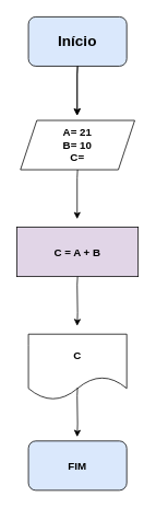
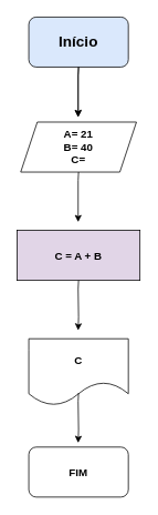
  <mxCell id="0" />
  <mxCell id="1" parent="0" />
  <mxCell id="2" value="&lt;h2&gt;Início&lt;/h2&gt;" style="rounded=1;whiteSpace=wrap;html=1;fillColor=#dae8fc;" vertex="1" parent="1"><mxGeometry x="34" y="20" width="120" height="60" as="geometry" /></mxCell>
  <mxCell id="3" value="" style="endArrow=classic;html=1;rounded=0;" edge="1" parent="1"><mxGeometry width="50" height="50" relative="1" as="geometry"><mxPoint x="94" y="80" as="sourcePoint" /><mxPoint x="93.5" y="140" as="targetPoint" /><Array as="points"><mxPoint x="93.5" y="90" /></Array></mxGeometry></mxCell>
- <mxCell id="4" value="&lt;b&gt;A= 21&lt;br&gt;B= 10&lt;br&gt;C=&lt;br&gt;&lt;/b&gt;" style="shape=parallelogram;perimeter=parallelogramPerimeter;whiteSpace=wrap;html=1;fixedSize=1;fontSize=13;" vertex="1" parent="1"><mxGeometry x="24.25" y="146" width="139.5" height="60" as="geometry" /></mxCell>
+ <mxCell id="4" value="&lt;b&gt;A= 21&lt;br&gt;B= 40&lt;br&gt;C=&lt;br&gt;&lt;/b&gt;" style="shape=parallelogram;perimeter=parallelogramPerimeter;whiteSpace=wrap;html=1;fixedSize=1;fontSize=13;" vertex="1" parent="1"><mxGeometry x="24.25" y="146" width="139.5" height="60" as="geometry" /></mxCell>
  <mxCell id="5" value="" style="endArrow=classic;html=1;rounded=0;" edge="1" parent="1"><mxGeometry width="50" height="50" relative="1" as="geometry"><mxPoint x="94" y="80" as="sourcePoint" /><mxPoint x="93.5" y="140" as="targetPoint" /><Array as="points"><mxPoint x="93.5" y="90" /></Array></mxGeometry></mxCell>
  <mxCell id="6" value="" style="endArrow=classic;html=1;rounded=0;" edge="1" parent="1"><mxGeometry width="50" height="50" relative="1" as="geometry"><mxPoint x="94" y="206" as="sourcePoint" /><mxPoint x="93.5" y="266" as="targetPoint" /><Array as="points"><mxPoint x="93.5" y="216" /></Array></mxGeometry></mxCell>
  <mxCell id="7" value="C = A + B" style="rounded=0;whiteSpace=wrap;html=1;fontSize=13;fontStyle=1;fillColor=#e1d5e7;" vertex="1" parent="1"><mxGeometry x="20" y="276" width="148" height="60" as="geometry" /></mxCell>
  <mxCell id="8" value="&lt;b&gt;C&lt;/b&gt;" style="shape=document;whiteSpace=wrap;html=1;boundedLbl=1;fontSize=13;size=0.35;" vertex="1" parent="1"><mxGeometry x="34" y="406" width="120" height="80" as="geometry" /></mxCell>
  <mxCell id="9" value="" style="endArrow=classic;html=1;rounded=0;" edge="1" parent="1"><mxGeometry width="50" height="50" relative="1" as="geometry"><mxPoint x="94" y="336" as="sourcePoint" /><mxPoint x="93.5" y="396" as="targetPoint" /><Array as="points"><mxPoint x="93.5" y="346" /><mxPoint x="94" y="380" /></Array></mxGeometry></mxCell>
  <mxCell id="10" value="" style="endArrow=classic;html=1;rounded=0;" edge="1" parent="1"><mxGeometry width="50" height="50" relative="1" as="geometry"><mxPoint x="94" y="471" as="sourcePoint" /><mxPoint x="93.5" y="531" as="targetPoint" /><Array as="points"><mxPoint x="93.5" y="481" /><mxPoint x="94" y="515" /></Array></mxGeometry></mxCell>
- <mxCell id="11" value="&lt;b&gt;FIM&lt;/b&gt;" style="rounded=1;whiteSpace=wrap;html=1;fontSize=13;fillColor=#dae8fc;" vertex="1" parent="1"><mxGeometry x="34" y="536" width="120" height="60" as="geometry" /></mxCell>
+ <mxCell id="11" value="&lt;b&gt;FIM&lt;/b&gt;" style="rounded=1;whiteSpace=wrap;html=1;fontSize=13;" vertex="1" parent="1"><mxGeometry x="34" y="536" width="120" height="60" as="geometry" /></mxCell>
